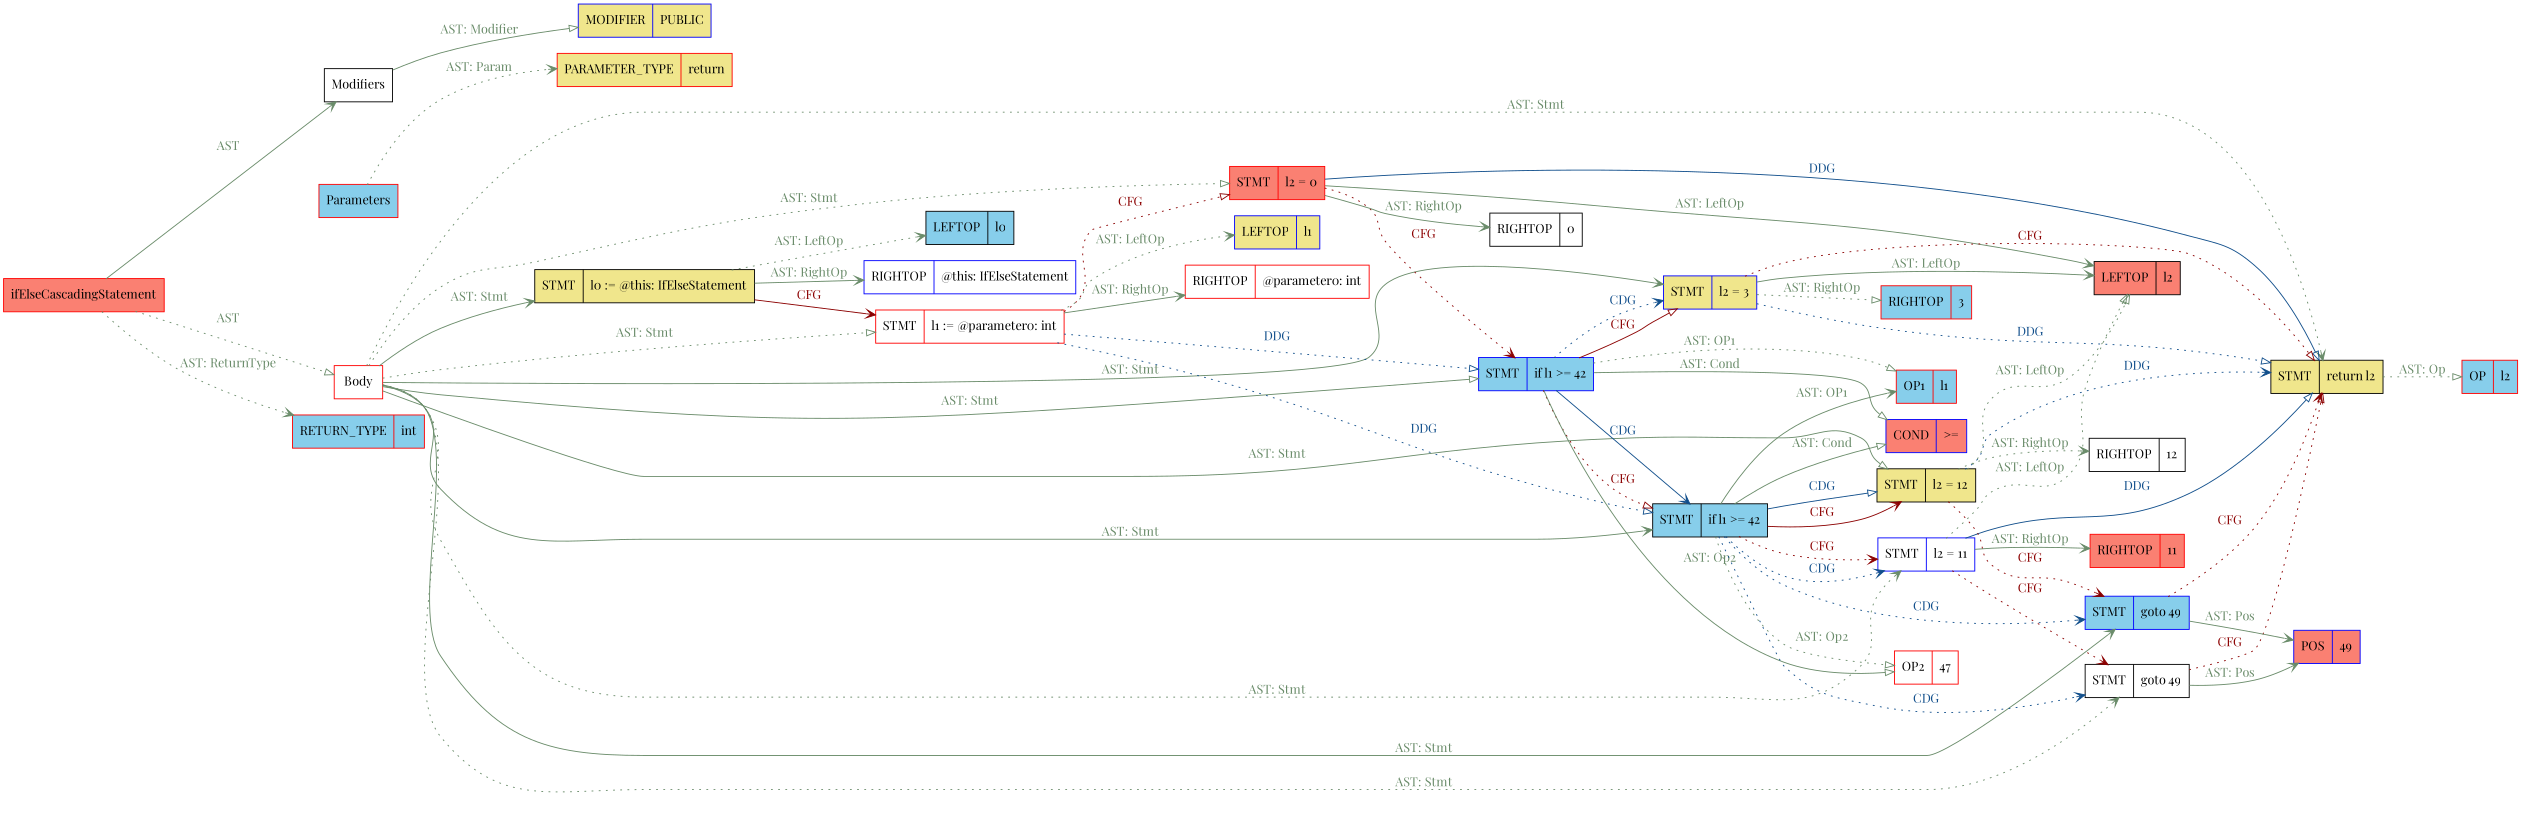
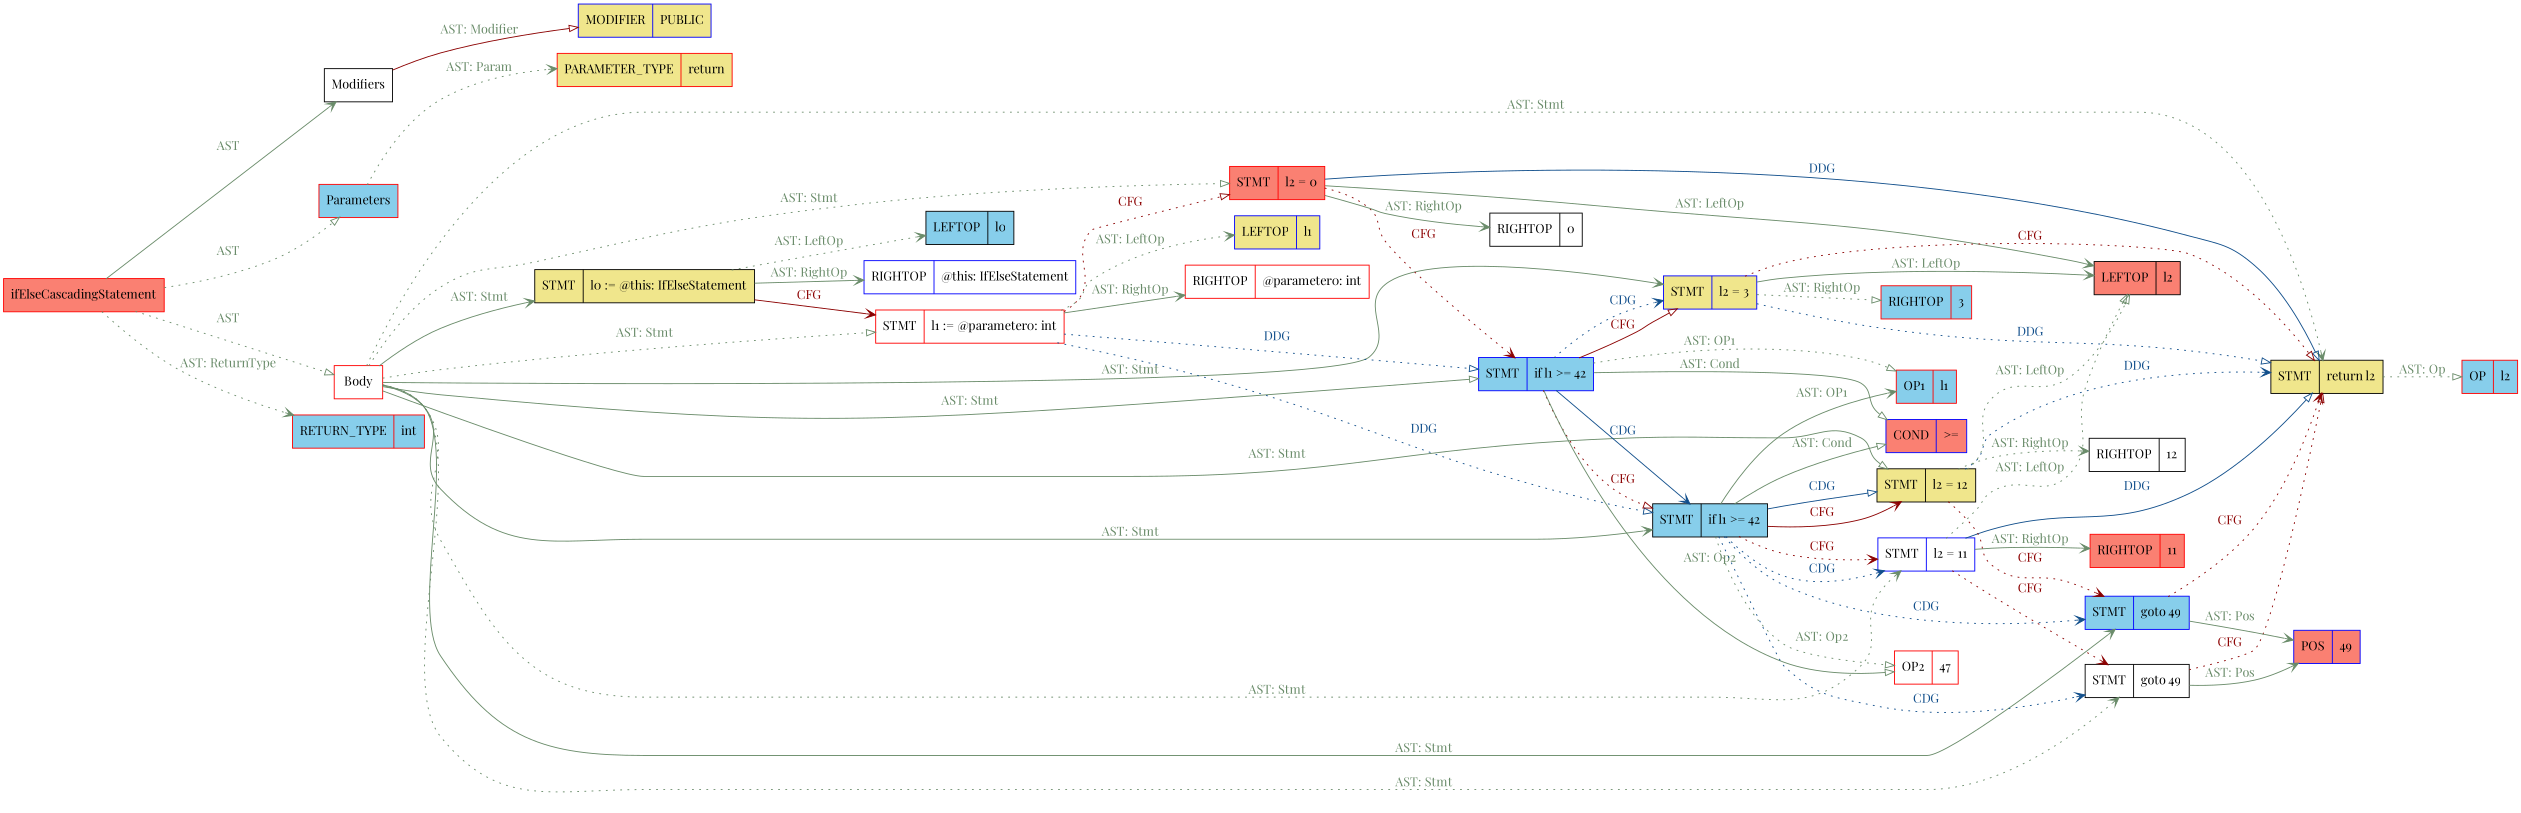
  digraph {
    fontname="Playfair Display"
    rankdir=LR
    node [color=red fillcolor=white fontname="Playfair Display" shape=record style=filled]
    edge [arrowhead=vee color=darkseagreen4 fontcolor=darkseagreen4 fontname="Playfair Display" style=dotted]
    n1 [fillcolor=salmon label=ifElseCascadingStatement]
    n2 [color=black label=Modifiers]
    n3 [fillcolor=skyblue label=Parameters]
    n4 [label=Body]
    n5 [fillcolor=skyblue label="{<f0> RETURN_TYPE | <f1> int}"]
    n6 [color=blue fillcolor=khaki label="{<f0> MODIFIER | <f1> PUBLIC}"]
    n7 [fillcolor=khaki label="{<f0> PARAMETER_TYPE | <f1> return}"]
    n8 [color=black fillcolor=khaki label="{<f0> STMT | <f1> l0 := @this: IfElseStatement}"]
    n9 [label="{<f0> STMT | <f1> l1 := @parameter0: int}"]
    n10 [fillcolor=salmon label="{<f0> STMT | <f1> l2 = 0}"]
    n11 [color=blue fillcolor=skyblue label="{<f0> STMT | <f1> if l1 &gt;= 42}"]
    n12 [color=black fillcolor=skyblue label="{<f0> STMT | <f1> if l1 &gt;= 42}"]
    n13 [color=blue label="{<f0> STMT | <f1> l2 = 11}"]
    n14 [color=black label="{<f0> STMT | <f1> goto 49}"]
    n15 [color=black fillcolor=khaki label="{<f0> STMT | <f1> l2 = 12}"]
    n16 [color=blue fillcolor=skyblue label="{<f0> STMT | <f1> goto 49}"]
    n17 [color=blue fillcolor=khaki label="{<f0> STMT | <f1> l2 = 3}"]
    n18 [color=black fillcolor=khaki label="{<f0> STMT | <f1> return l2}"]
    n19 [color=black fillcolor=skyblue label="{<f0> LEFTOP | <f1> l0}"]
    n20 [color=blue label="{<f0> RIGHTOP | <f1> @this: IfElseStatement}"]
    n21 [color=blue fillcolor=khaki label="{<f0> LEFTOP | <f1> l1}"]
    n22 [label="{<f0> RIGHTOP | <f1> @parameter0: int}"]
    n23 [color=black fillcolor=salmon label="{<f0> LEFTOP | <f1> l2}"]
    n24 [color=black label="{<f0> RIGHTOP | <f1> 0}"]
    n25 [fillcolor=skyblue label="{<f0> OP1 | <f1> l1}"]
    n26 [color=blue fillcolor=salmon label="{<f0> COND | <f1>  &gt;= }"]
    n27 [label="{<f0> OP2 | <f1> 47}"]
    n28 [fillcolor=salmon label="{<f0> RIGHTOP | <f1> 11}"]
    n29 [color=blue fillcolor=salmon label="{<f0> POS | <f1> 49}"]
    n30 [color=black label="{<f0> RIGHTOP | <f1> 12}"]
    n31 [fillcolor=skyblue label="{<f0> RIGHTOP | <f1> 3}"]
    n32 [fillcolor=skyblue label="{<f0> OP | <f1> l2}"]
    n1 -> n2 [label=AST style=solid]
+   n1 -> n3 [arrowhead=onormal label=AST]
    n1 -> n4 [arrowhead=onormal label=AST]
    n1 -> n5 [label="AST: ReturnType"]
-   n2 -> n6 [arrowhead=onormal label="AST: Modifier" style=solid]
+   n2 -> n6 [arrowhead=onormal color=darkred label="AST: Modifier" style=solid]
    n3 -> n7 [label="AST: Param"]
    n4 -> n8 [label="AST: Stmt" style=solid]
    n4 -> n9 [arrowhead=onormal label="AST: Stmt"]
    n4 -> n10 [arrowhead=onormal label="AST: Stmt"]
    n4 -> n11 [arrowhead=onormal label="AST: Stmt" style=solid]
    n4 -> n12 [label="AST: Stmt" style=solid]
    n4 -> n13 [label="AST: Stmt"]
    n4 -> n14 [label="AST: Stmt"]
    n4 -> n15 [arrowhead=onormal label="AST: Stmt" style=solid]
    n4 -> n16 [label="AST: Stmt" style=solid]
    n4 -> n17 [label="AST: Stmt" style=solid]
    n4 -> n18 [label="AST: Stmt"]
    n8 -> n9 [color=darkred fontcolor=darkred label=CFG style=solid]
    n8 -> n19 [label="AST: LeftOp"]
    n8 -> n20 [label="AST: RightOp" style=solid]
    n9 -> n10 [arrowhead=onormal color=darkred fontcolor=darkred label=CFG]
    n9 -> n11 [arrowhead=onormal color=dodgerblue4 fontcolor=dodgerblue4 label=DDG]
    n9 -> n12 [arrowhead=onormal color=dodgerblue4 fontcolor=dodgerblue4 label=DDG]
    n9 -> n21 [label="AST: LeftOp"]
    n9 -> n22 [label="AST: RightOp" style=solid]
    n10 -> n11 [color=darkred fontcolor=darkred label=CFG]
    n10 -> n18 [arrowhead=onormal color=dodgerblue4 fontcolor=dodgerblue4 label=DDG style=solid]
    n10 -> n23 [label="AST: LeftOp" style=solid]
    n10 -> n24 [label="AST: RightOp" style=solid]
    n11 -> n12 [arrowhead=onormal color=darkred fontcolor=darkred label=CFG]
    n11 -> n12 [color=dodgerblue4 fontcolor=dodgerblue4 label=CDG style=solid]
    n11 -> n17 [arrowhead=onormal color=darkred fontcolor=darkred label=CFG style=solid]
    n11 -> n17 [color=dodgerblue4 fontcolor=dodgerblue4 label=CDG]
    n11 -> n25 [arrowhead=onormal label="AST: OP1"]
    n11 -> n26 [arrowhead=onormal label="AST: Cond" style=solid]
    n11 -> n27 [arrowhead=onormal label="AST: Op2" style=solid]
    n12 -> n13 [color=darkred fontcolor=darkred label=CFG]
    n12 -> n13 [color=dodgerblue4 fontcolor=dodgerblue4 label=CDG]
    n12 -> n14 [color=dodgerblue4 fontcolor=dodgerblue4 label=CDG]
    n12 -> n15 [color=darkred fontcolor=darkred label=CFG style=solid]
    n12 -> n15 [arrowhead=onormal color=dodgerblue4 fontcolor=dodgerblue4 label=CDG style=solid]
    n12 -> n16 [color=dodgerblue4 fontcolor=dodgerblue4 label=CDG]
    n12 -> n25 [label="AST: OP1" style=solid]
    n12 -> n26 [arrowhead=onormal label="AST: Cond" style=solid]
    n12 -> n27 [arrowhead=onormal label="AST: Op2"]
    n13 -> n14 [color=darkred fontcolor=darkred label=CFG]
    n13 -> n18 [arrowhead=onormal color=dodgerblue4 fontcolor=dodgerblue4 label=DDG style=solid]
    n13 -> n23 [arrowhead=onormal label="AST: LeftOp"]
    n13 -> n28 [label="AST: RightOp" style=solid]
    n14 -> n18 [arrowhead=onormal color=darkred fontcolor=darkred label=CFG]
    n14 -> n29 [label="AST: Pos" style=solid]
    n15 -> n16 [color=darkred fontcolor=darkred label=CFG]
    n15 -> n18 [color=dodgerblue4 fontcolor=dodgerblue4 label=DDG]
    n15 -> n23 [arrowhead=onormal label="AST: LeftOp"]
    n15 -> n30 [label="AST: RightOp"]
    n16 -> n18 [color=darkred fontcolor=darkred label=CFG]
    n16 -> n29 [label="AST: Pos" style=solid]
    n17 -> n18 [arrowhead=onormal color=darkred fontcolor=darkred label=CFG]
    n17 -> n18 [arrowhead=onormal color=dodgerblue4 fontcolor=dodgerblue4 label=DDG]
    n17 -> n23 [label="AST: LeftOp" style=solid]
    n17 -> n31 [arrowhead=onormal label="AST: RightOp"]
    n18 -> n32 [arrowhead=onormal label="AST: Op"]
  }
